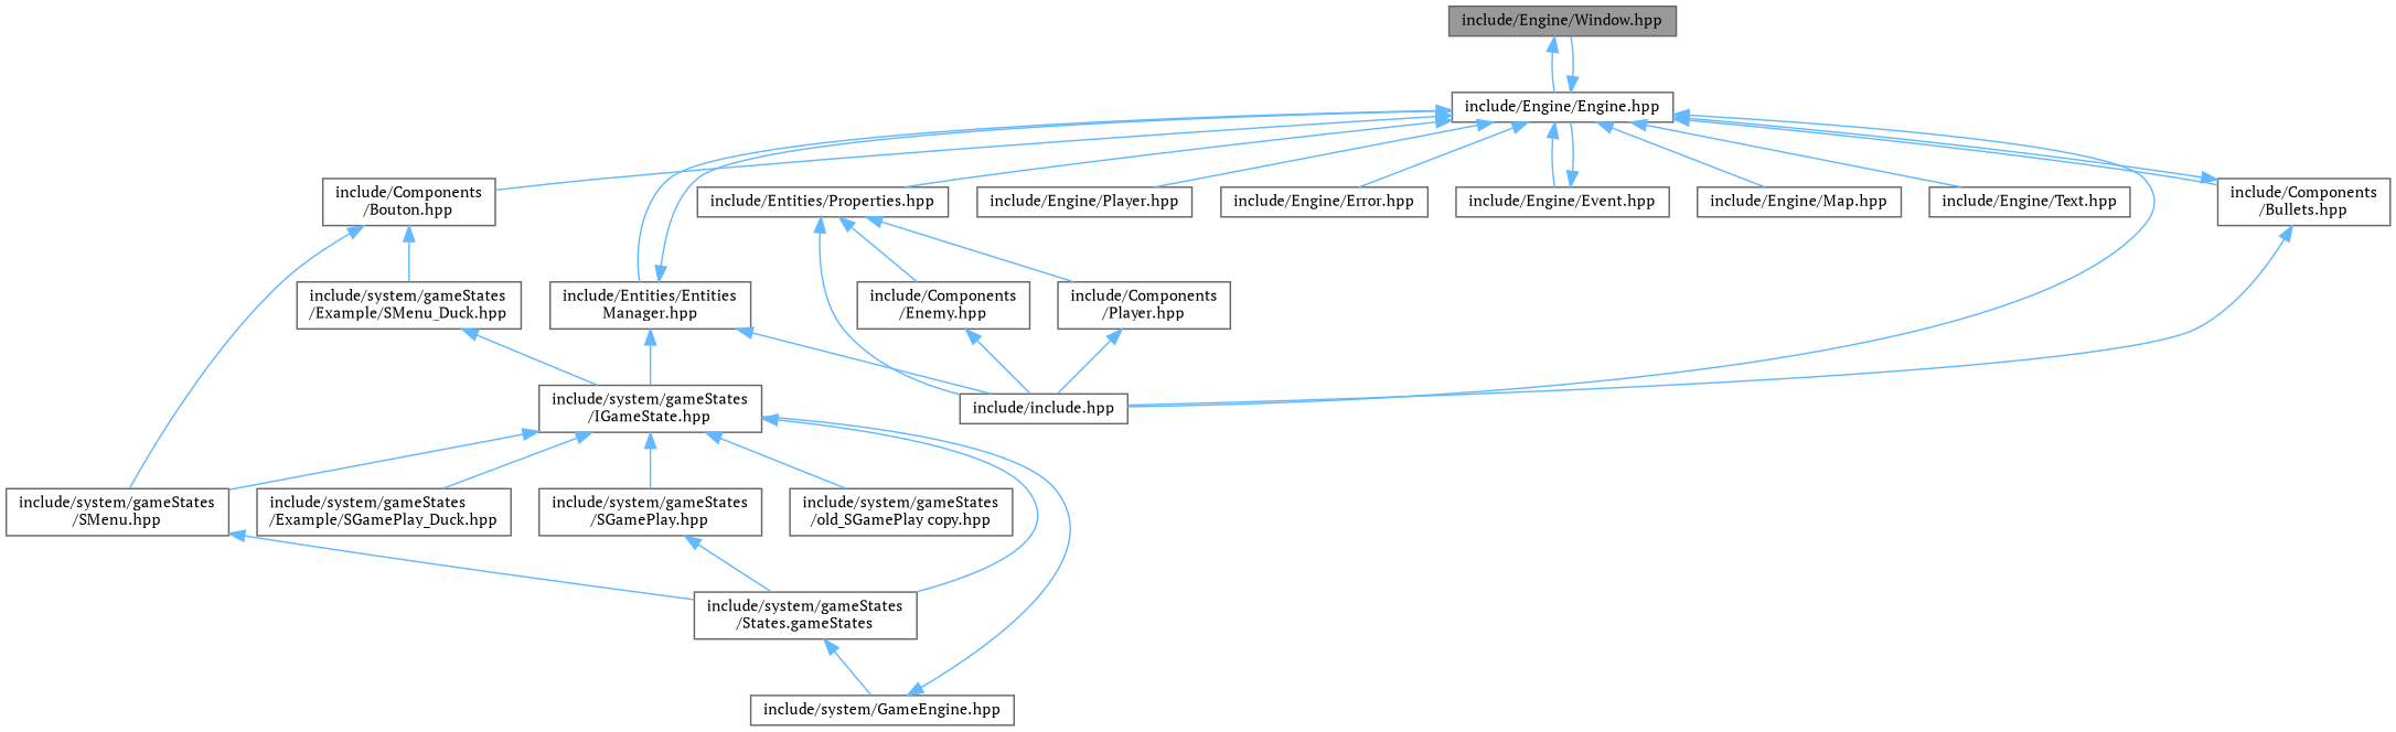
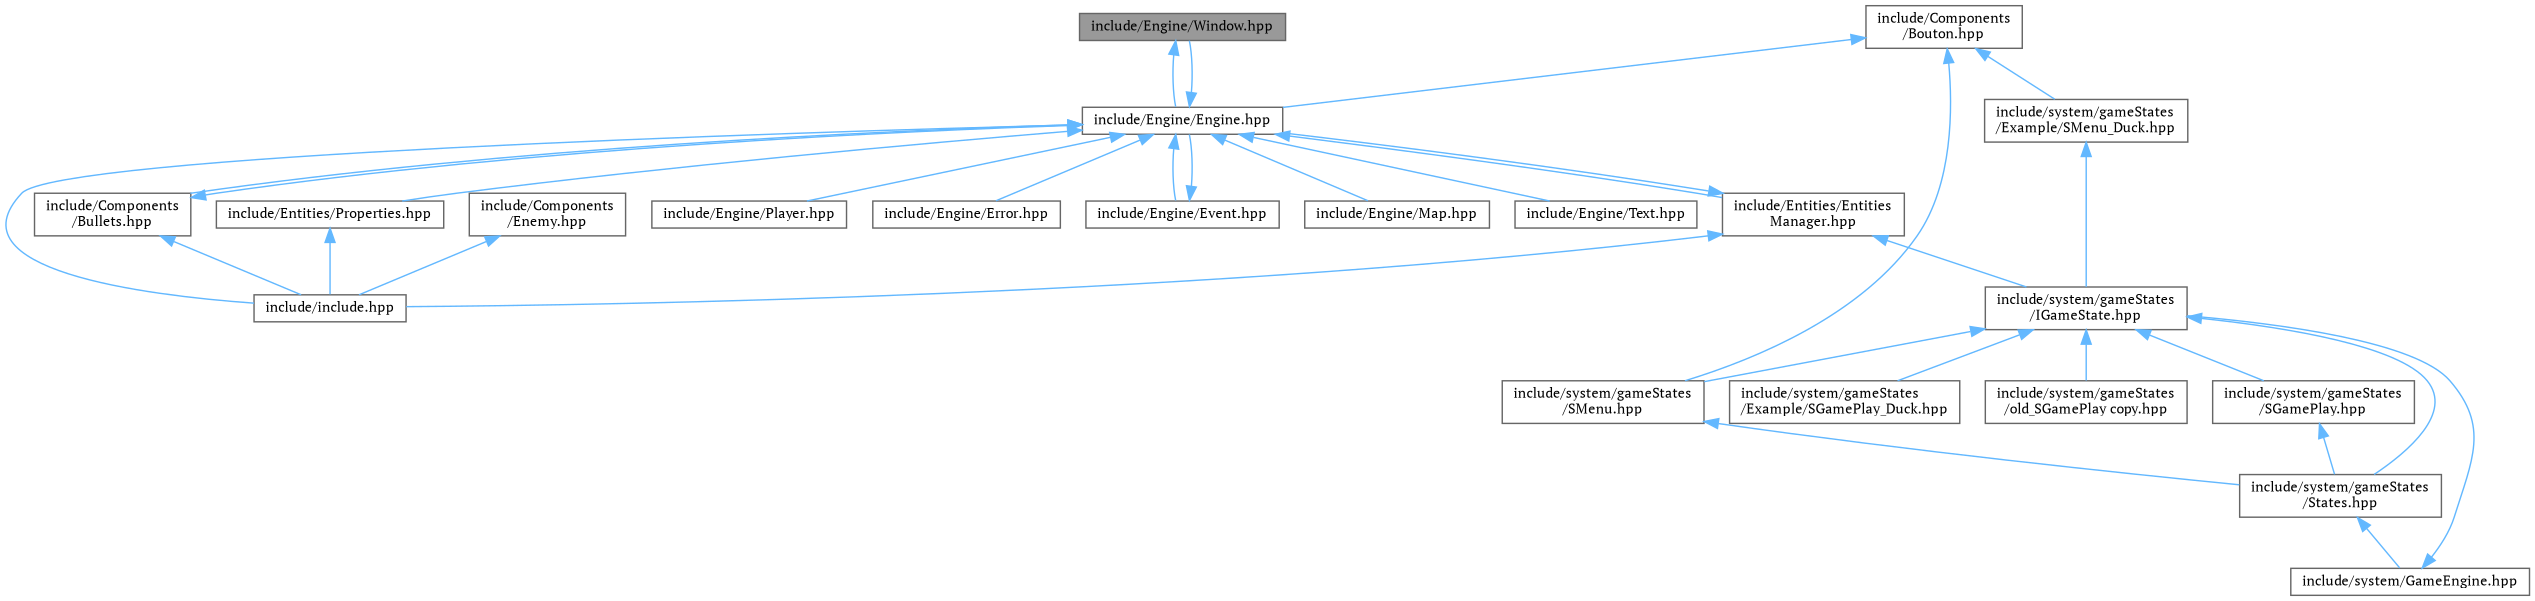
  digraph {
    fontname="PT Serif"
    node [color=grey40 fillcolor=white fontname="PT Serif" fontsize=10 shape=box style=filled]
    edge [color=steelblue1 dir=back fontname="PT Serif" fontsize=10 labelfontname=Helvetica labelfontsize=10 style=solid]
    n1 [color=gray40 fillcolor=grey60 fontcolor=black height=0.2 label="include/Engine/Window.hpp" width=0.4]
    n2 [height=0.2 label="include/Engine/Engine.hpp" width=0.4]
    n3 [height=0.2 label="include/include.hpp" width=0.4]
    n4 [height=0.2 label="include/Components\l/Bouton.hpp" width=0.4]
    n5 [height=0.2 label="include/Components\l/Bullets.hpp" width=0.4]
    n6 [height=0.2 label="include/Engine/Player.hpp" width=0.4]
    n7 [height=0.2 label="include/Engine/Error.hpp" width=0.4]
    n8 [height=0.2 label="include/Engine/Event.hpp" width=0.4]
    n9 [height=0.2 label="include/Engine/Map.hpp" width=0.4]
    n10 [height=0.2 label="include/Engine/Text.hpp" width=0.4]
    n11 [height=0.2 label="include/Entities/Entities\lManager.hpp" width=0.4]
    n12 [height=0.2 label="include/Entities/Properties.hpp" width=0.4]
    n13 [height=0.2 label="include/system/gameStates\l/Example/SMenu_Duck.hpp" width=0.4]
    n14 [height=0.2 label="include/system/gameStates\l/SMenu.hpp" width=0.4]
    n15 [height=0.2 label="include/system/gameStates\l/IGameState.hpp" width=0.4]
    n16 [height=0.2 label="include/Components\l/Enemy.hpp" width=0.4]
-   n17 [height=0.2 label="include/Components\l/Player.hpp" width=0.4]
-   n18 [height=0.2 label="include/system/gameStates\l/States.gameStates" width=0.4]
+   n18 [height=0.2 label="include/system/gameStates\l/States.hpp" width=0.4]
    n19 [height=0.2 label="include/system/GameEngine.hpp" width=0.4]
    n20 [height=0.2 label="include/system/gameStates\l/Example/SGamePlay_Duck.hpp" width=0.4]
    n21 [height=0.2 label="include/system/gameStates\l/SGamePlay.hpp" width=0.4]
    n22 [height=0.2 label="include/system/gameStates\l/old_SGamePlay copy.hpp" width=0.4]
    n1 -> n2
    n2 -> n1
    n2 -> n3
-   n2 -> n4
+   n4 -> n2
    n2 -> n5
    n2 -> n6
    n2 -> n7
    n2 -> n8
    n2 -> n9
    n2 -> n10
    n2 -> n11
    n2 -> n12
    n4 -> n13
    n4 -> n14
    n5 -> n2
    n5 -> n3
    n8 -> n2
    n11 -> n2
    n11 -> n3
    n11 -> n15
    n12 -> n3
-   n12 -> n16
-   n12 -> n17
    n13 -> n15
    n14 -> n18
    n15 -> n14
    n15 -> n18
    n15 -> n20
    n15 -> n21
    n15 -> n22
    n16 -> n3
-   n17 -> n3
    n18 -> n19
    n19 -> n15
    n21 -> n18
  }
